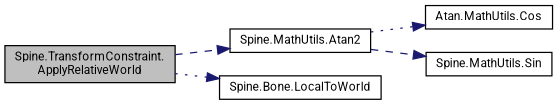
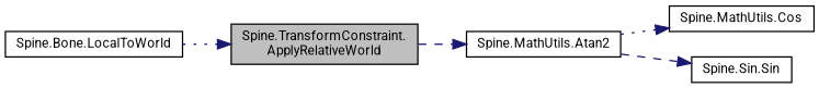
  digraph {
    fontname=Roboto
    rankdir=LR
    node [color=black fillcolor=white fontname=Roboto fontsize=10 shape=record style=filled]
    edge [color=midnightblue fontname=Roboto fontsize=10 labelfontname=Helvetica labelfontsize=10 style=dashed]
    n1 [fillcolor=grey75 fontcolor=black height=0.2 label="Spine.TransformConstraint.\lApplyRelativeWorld" width=0.4]
    n2 [height=0.2 label="Spine.MathUtils.Atan2" width=0.4]
    n3 [height=0.2 label="Spine.Bone.LocalToWorld" width=0.4]
-   n4 [height=0.2 label="Atan.MathUtils.Cos" width=0.4]
-   n5 [height=0.2 label="Spine.MathUtils.Sin" width=0.4]
+   n4 [height=0.2 label="Spine.MathUtils.Cos" width=0.4]
+   n5 [height=0.2 label="Spine.Sin.Sin" width=0.4]
    n1 -> n2
-   n1 -> n3 [style=dotted]
+   n3 -> n1 [style=dotted]
    n2 -> n4 [style=dotted]
    n2 -> n5
  }
